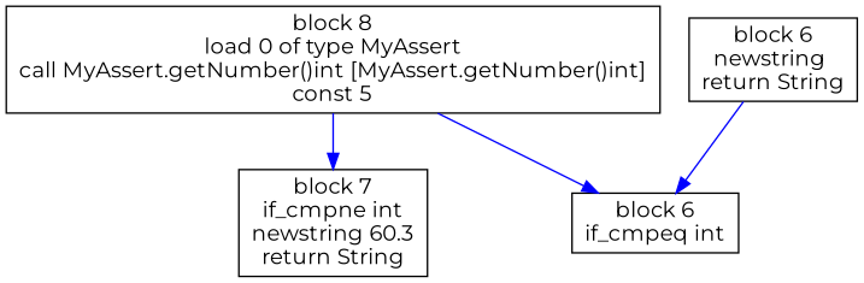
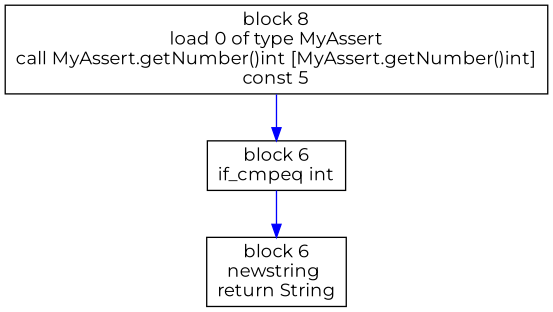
  digraph {
    fontname=Montserrat
    node [fontname=Montserrat shape=box]
    edge [color=blue fontname=Montserrat fontsize=8]
    n1 [label="block 8\nload 0 of type MyAssert\ncall MyAssert.getNumber()int [MyAssert.getNumber()int]\nconst 5"]
-   n2 [label="block 7\nif_cmpne int\nnewstring 60.3\nreturn String"]
    n3 [label="block 6\nif_cmpeq int"]
    n4 [label="block 6\nnewstring \nreturn String"]
-   n1 -> n2
    n1 -> n3
-   n4 -> n3
+   n3 -> n4
  }
